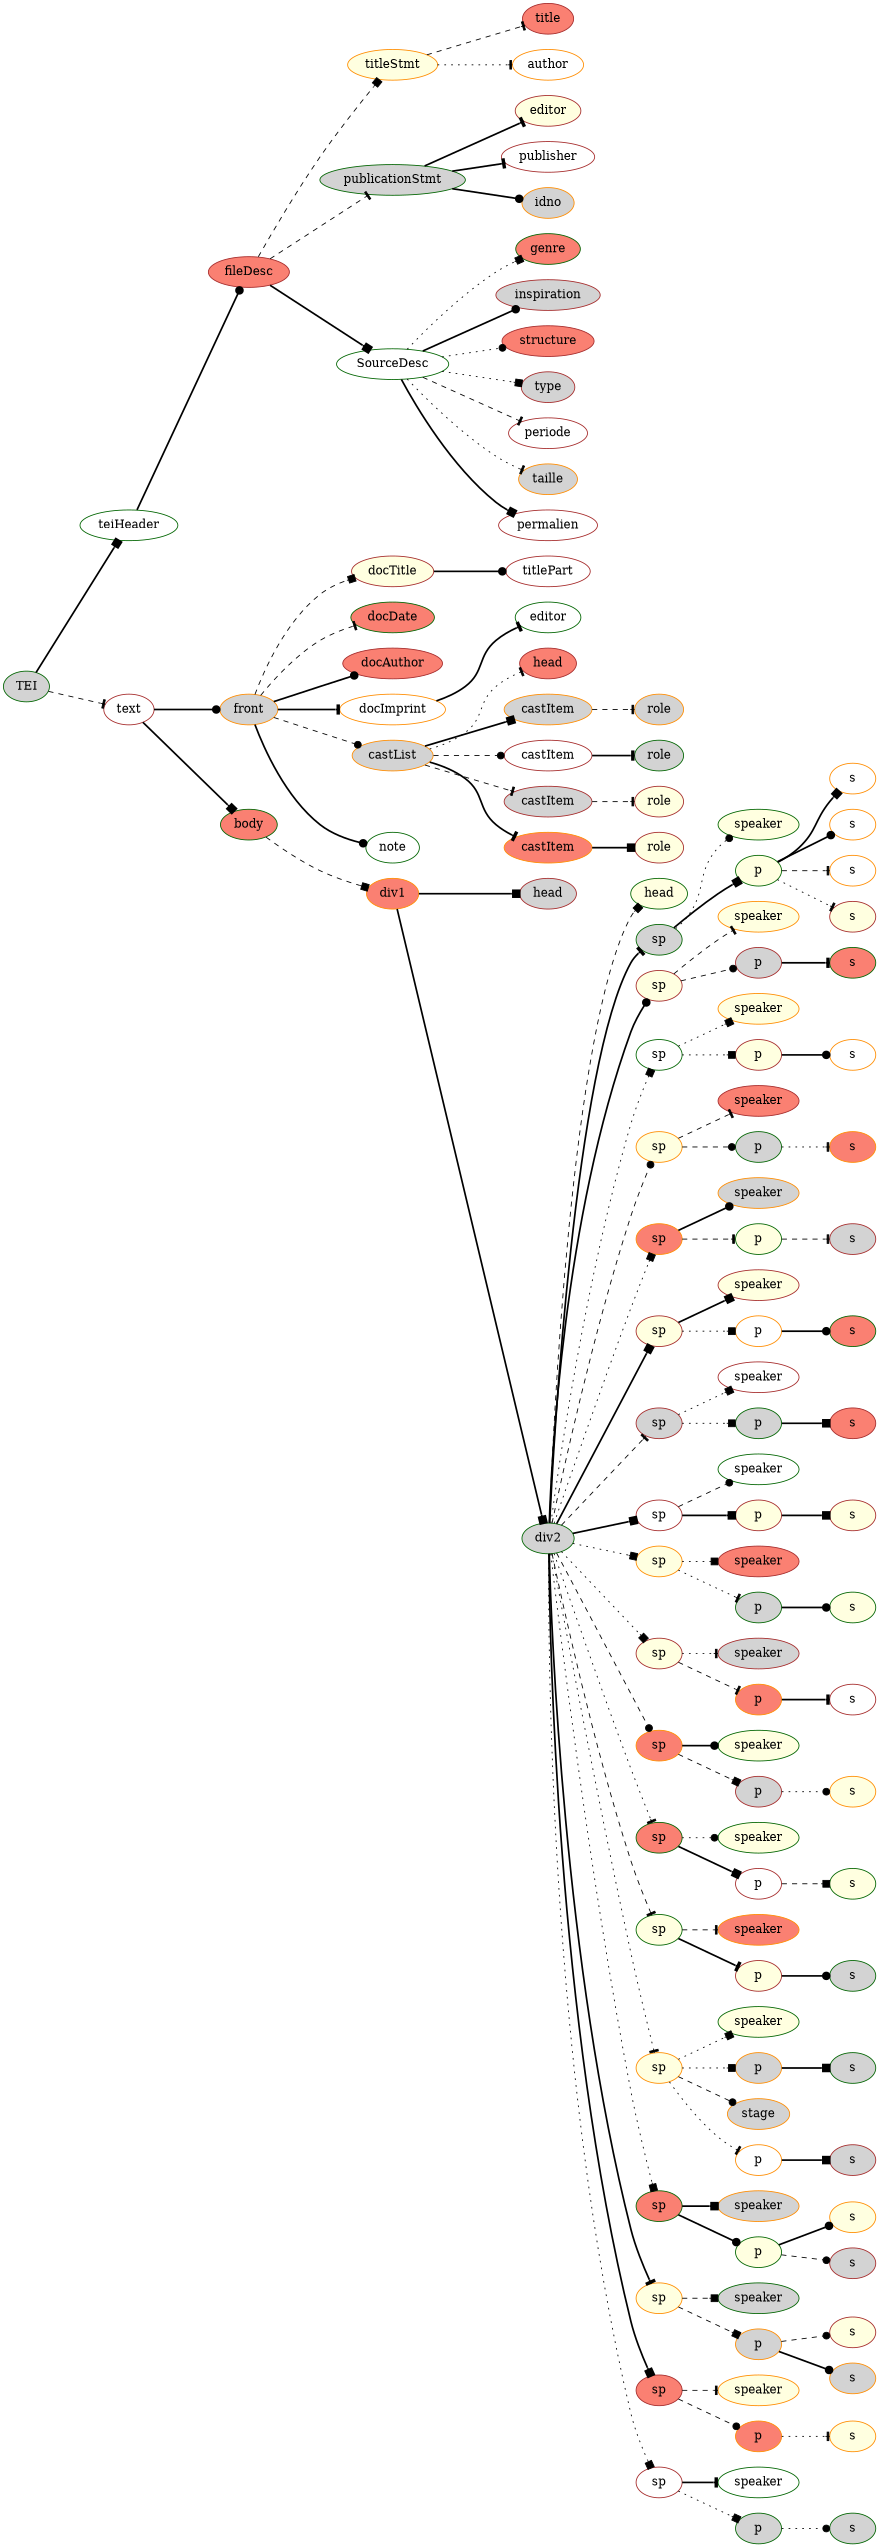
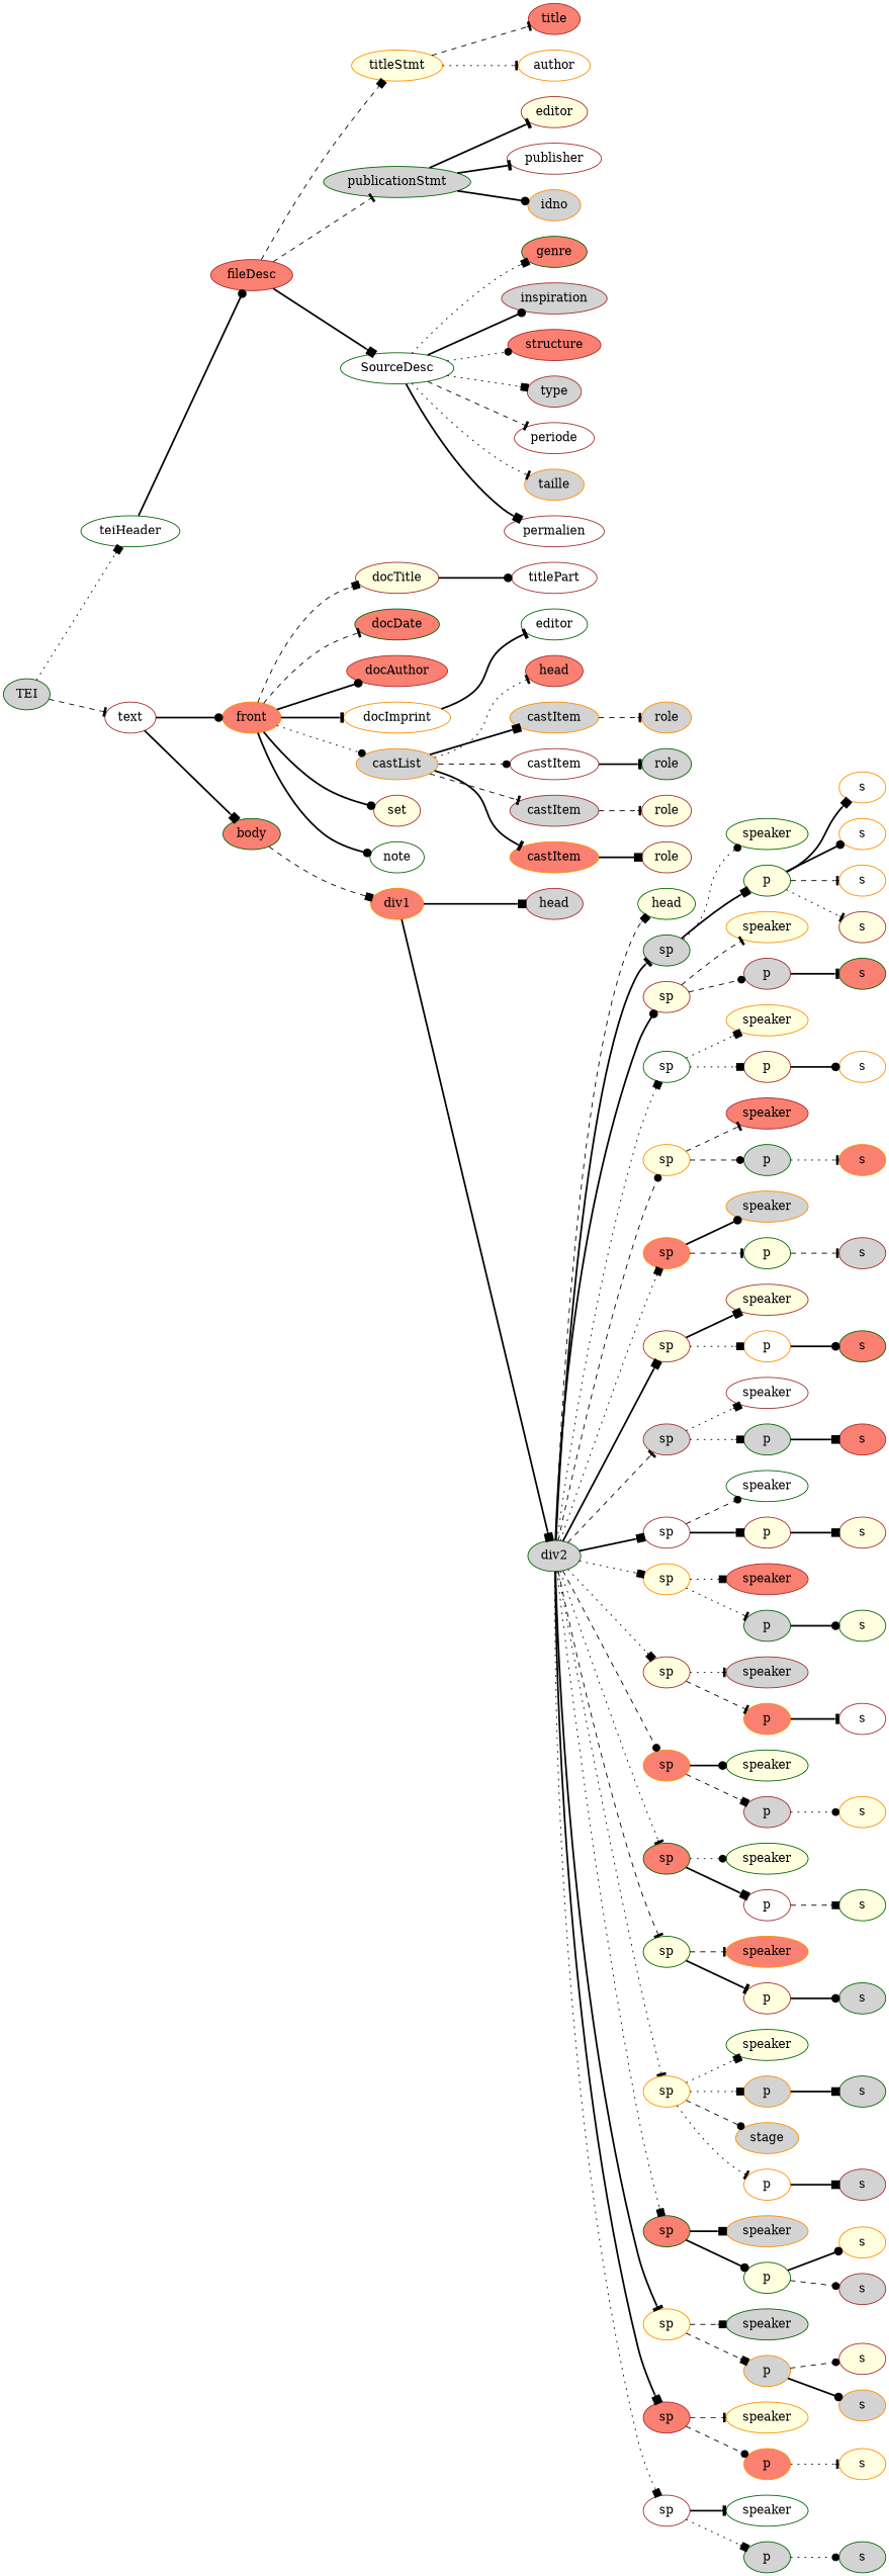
  digraph {
    rankdir=LR
    node [color=brown fillcolor=lightyellow style=filled]
    edge [arrowhead=box style=bold]
    n1 [color=darkgreen fillcolor=lightgrey label=TEI]
    n2 [color=darkgreen fillcolor=white label=teiHeader]
    n3 [fillcolor=white label=text]
    n4 [fillcolor=salmon label=fileDesc]
-   n5 [color=darkorange fillcolor=lightgrey label=front]
+   n5 [color=darkorange fillcolor=salmon label=front]
    n6 [color=darkgreen fillcolor=salmon label=body]
    n7 [color=darkorange label=titleStmt]
    n8 [color=darkgreen fillcolor=lightgrey label=publicationStmt]
    n9 [color=darkgreen fillcolor=white label=SourceDesc]
    n10 [fillcolor=salmon label=title]
    n11 [color=darkorange fillcolor=white label=author]
    n12 [label=editor]
    n13 [fillcolor=white label=publisher]
    n14 [color=darkorange fillcolor=lightgrey label=idno]
    n15 [color=darkgreen fillcolor=salmon label=genre]
    n16 [fillcolor=lightgrey label=inspiration]
    n17 [fillcolor=salmon label=structure]
    n18 [fillcolor=lightgrey label=type]
    n19 [fillcolor=white label=periode]
    n20 [color=darkorange fillcolor=lightgrey label=taille]
    n21 [fillcolor=white label=permalien]
    n22 [label=docTitle]
    n23 [color=darkgreen fillcolor=salmon label=docDate]
    n24 [fillcolor=salmon label=docAuthor]
    n25 [color=darkorange fillcolor=white label=docImprint]
    n26 [color=darkorange fillcolor=lightgrey label=castList]
+   n27 [label=set]
    n28 [color=darkgreen fillcolor=white label=note]
    n29 [color=darkorange fillcolor=salmon label=div1]
    n30 [fillcolor=white label=titlePart]
    n31 [color=darkgreen fillcolor=white label=editor]
    n32 [fillcolor=salmon label=head]
    n33 [color=darkorange fillcolor=lightgrey label=castItem]
    n34 [fillcolor=white label=castItem]
    n35 [fillcolor=lightgrey label=castItem]
    n36 [color=darkorange fillcolor=salmon label=castItem]
    n37 [color=darkorange fillcolor=lightgrey label=role]
    n38 [color=darkgreen fillcolor=lightgrey label=role]
    n39 [label=role]
    n40 [label=role]
    n41 [fillcolor=lightgrey label=head]
    n42 [color=darkgreen fillcolor=lightgrey label=div2]
    n43 [color=darkgreen label=head]
    n44 [color=darkgreen fillcolor=lightgrey label=sp]
    n45 [label=sp]
    n46 [color=darkgreen fillcolor=white label=sp]
    n47 [color=darkorange label=sp]
    n48 [color=darkorange fillcolor=salmon label=sp]
    n49 [label=sp]
    n50 [fillcolor=lightgrey label=sp]
    n51 [fillcolor=white label=sp]
    n52 [color=darkorange label=sp]
    n53 [label=sp]
    n54 [color=darkorange fillcolor=salmon label=sp]
    n55 [color=darkgreen fillcolor=salmon label=sp]
    n56 [color=darkgreen label=sp]
    n57 [color=darkorange label=sp]
    n58 [color=darkgreen fillcolor=salmon label=sp]
    n59 [color=darkorange label=sp]
    n60 [fillcolor=salmon label=sp]
    n61 [fillcolor=white label=sp]
    n62 [color=darkgreen label=speaker]
    n63 [color=darkgreen label=p]
    n64 [color=darkorange label=speaker]
    n65 [fillcolor=lightgrey label=p]
    n66 [color=darkorange label=speaker]
    n67 [label=p]
    n68 [fillcolor=salmon label=speaker]
    n69 [color=darkgreen fillcolor=lightgrey label=p]
    n70 [color=darkorange fillcolor=lightgrey label=speaker]
    n71 [color=darkgreen label=p]
    n72 [label=speaker]
    n73 [color=darkorange fillcolor=white label=p]
    n74 [fillcolor=white label=speaker]
    n75 [color=darkgreen fillcolor=lightgrey label=p]
    n76 [color=darkgreen fillcolor=white label=speaker]
    n77 [label=p]
    n78 [fillcolor=salmon label=speaker]
    n79 [color=darkgreen fillcolor=lightgrey label=p]
    n80 [fillcolor=lightgrey label=speaker]
    n81 [color=darkorange fillcolor=salmon label=p]
    n82 [color=darkgreen label=speaker]
    n83 [fillcolor=lightgrey label=p]
    n84 [color=darkgreen label=speaker]
    n85 [fillcolor=white label=p]
    n86 [color=darkorange fillcolor=salmon label=speaker]
    n87 [label=p]
    n88 [color=darkgreen label=speaker]
    n89 [color=darkorange fillcolor=lightgrey label=p]
    n90 [color=darkorange fillcolor=lightgrey label=stage]
    n91 [color=darkorange fillcolor=white label=p]
    n92 [color=darkorange fillcolor=lightgrey label=speaker]
    n93 [color=darkgreen label=p]
    n94 [color=darkgreen fillcolor=lightgrey label=speaker]
    n95 [color=darkorange fillcolor=lightgrey label=p]
    n96 [color=darkorange label=speaker]
    n97 [color=darkorange fillcolor=salmon label=p]
    n98 [color=darkgreen fillcolor=white label=speaker]
    n99 [color=darkgreen fillcolor=lightgrey label=p]
    n100 [color=darkorange fillcolor=white label=s]
    n101 [color=darkorange fillcolor=white label=s]
    n102 [color=darkorange fillcolor=white label=s]
    n103 [label=s]
    n104 [color=darkgreen fillcolor=salmon label=s]
    n105 [color=darkorange fillcolor=white label=s]
    n106 [color=darkorange fillcolor=salmon label=s]
    n107 [fillcolor=lightgrey label=s]
    n108 [color=darkgreen fillcolor=salmon label=s]
    n109 [fillcolor=salmon label=s]
    n110 [label=s]
    n111 [color=darkgreen label=s]
    n112 [fillcolor=white label=s]
    n113 [color=darkorange label=s]
    n114 [color=darkgreen label=s]
    n115 [color=darkgreen fillcolor=lightgrey label=s]
    n116 [color=darkgreen fillcolor=lightgrey label=s]
    n117 [fillcolor=lightgrey label=s]
    n118 [color=darkorange label=s]
    n119 [fillcolor=lightgrey label=s]
    n120 [label=s]
    n121 [color=darkorange fillcolor=lightgrey label=s]
    n122 [color=darkorange label=s]
    n123 [color=darkgreen fillcolor=lightgrey label=s]
-   n1 -> n2
+   n1 -> n2 [style=dotted]
    n1 -> n3 [arrowhead=tee style=dashed]
    n2 -> n4 [arrowhead=dot]
    n3 -> n5 [arrowhead=dot]
    n3 -> n6
    n4 -> n7 [style=dashed]
    n4 -> n8 [arrowhead=tee style=dashed]
    n4 -> n9
    n5 -> n22 [style=dashed]
    n5 -> n23 [arrowhead=tee style=dashed]
    n5 -> n24 [arrowhead=dot]
    n5 -> n25 [arrowhead=tee]
-   n5 -> n26 [arrowhead=dot style=dashed]
+   n5 -> n26 [arrowhead=dot style=dotted]
+   n5 -> n27 [arrowhead=dot]
    n5 -> n28 [arrowhead=dot]
    n6 -> n29 [style=dashed]
    n7 -> n10 [arrowhead=tee style=dashed]
    n7 -> n11 [arrowhead=tee style=dotted]
    n8 -> n12 [arrowhead=tee]
    n8 -> n13 [arrowhead=tee]
    n8 -> n14 [arrowhead=dot]
    n9 -> n15 [style=dotted]
    n9 -> n16 [arrowhead=dot]
    n9 -> n17 [arrowhead=dot style=dotted]
    n9 -> n18 [style=dotted]
    n9 -> n19 [arrowhead=tee style=dashed]
    n9 -> n20 [arrowhead=tee style=dotted]
    n9 -> n21
    n22 -> n30 [arrowhead=dot]
    n25 -> n31 [arrowhead=tee]
    n26 -> n32 [arrowhead=tee style=dotted]
    n26 -> n33
    n26 -> n34 [arrowhead=dot style=dashed]
    n26 -> n35 [arrowhead=tee style=dashed]
    n26 -> n36 [arrowhead=tee]
    n29 -> n41
    n29 -> n42
    n33 -> n37 [arrowhead=tee style=dashed]
    n34 -> n38 [arrowhead=tee]
    n35 -> n39 [arrowhead=tee style=dashed]
    n36 -> n40
    n42 -> n43 [style=dashed]
    n42 -> n44 [arrowhead=tee]
    n42 -> n45 [arrowhead=dot]
    n42 -> n46 [style=dotted]
    n42 -> n47 [arrowhead=dot style=dashed]
    n42 -> n48 [style=dotted]
    n42 -> n49
    n42 -> n50 [arrowhead=tee style=dashed]
    n42 -> n51
    n42 -> n52 [style=dotted]
    n42 -> n53 [style=dotted]
    n42 -> n54 [arrowhead=dot style=dashed]
    n42 -> n55 [arrowhead=tee style=dotted]
    n42 -> n56 [arrowhead=tee style=dashed]
    n42 -> n57 [arrowhead=tee style=dotted]
    n42 -> n58 [style=dotted]
    n42 -> n59 [arrowhead=tee]
    n42 -> n60
    n42 -> n61 [style=dotted]
    n44 -> n62 [arrowhead=dot style=dotted]
    n44 -> n63
    n45 -> n64 [arrowhead=tee style=dashed]
    n45 -> n65 [arrowhead=dot style=dashed]
    n46 -> n66 [style=dotted]
    n46 -> n67 [style=dotted]
    n47 -> n68 [arrowhead=tee style=dashed]
    n47 -> n69 [arrowhead=dot style=dashed]
    n48 -> n70 [arrowhead=dot]
    n48 -> n71 [arrowhead=tee style=dashed]
    n49 -> n72
    n49 -> n73 [style=dotted]
    n50 -> n74 [style=dotted]
    n50 -> n75 [style=dotted]
    n51 -> n76 [arrowhead=dot style=dashed]
    n51 -> n77
    n52 -> n78 [style=dotted]
    n52 -> n79 [arrowhead=tee style=dotted]
    n53 -> n80 [arrowhead=tee style=dotted]
    n53 -> n81 [arrowhead=tee style=dashed]
    n54 -> n82 [arrowhead=dot]
    n54 -> n83 [style=dashed]
    n55 -> n84 [arrowhead=dot style=dotted]
    n55 -> n85
    n56 -> n86 [arrowhead=tee style=dashed]
    n56 -> n87 [arrowhead=tee]
    n57 -> n88 [style=dotted]
    n57 -> n89 [style=dotted]
    n57 -> n90 [arrowhead=dot style=dashed]
    n57 -> n91 [arrowhead=tee style=dotted]
    n58 -> n92
    n58 -> n93 [arrowhead=dot]
    n59 -> n94 [style=dashed]
    n59 -> n95 [style=dashed]
    n60 -> n96 [arrowhead=tee style=dashed]
    n60 -> n97 [arrowhead=dot style=dashed]
    n61 -> n98 [arrowhead=tee]
    n61 -> n99 [style=dotted]
    n63 -> n100
    n63 -> n101 [arrowhead=dot]
    n63 -> n102 [arrowhead=tee style=dashed]
    n63 -> n103 [arrowhead=tee style=dotted]
    n65 -> n104 [arrowhead=tee]
    n67 -> n105 [arrowhead=dot]
    n69 -> n106 [arrowhead=tee style=dotted]
    n71 -> n107 [arrowhead=tee style=dashed]
    n73 -> n108 [arrowhead=dot]
    n75 -> n109
    n77 -> n110
    n79 -> n111 [arrowhead=dot]
    n81 -> n112 [arrowhead=tee]
    n83 -> n113 [arrowhead=dot style=dotted]
    n85 -> n114 [style=dashed]
    n87 -> n115 [arrowhead=dot]
    n89 -> n116
    n91 -> n117
    n93 -> n118 [arrowhead=dot]
    n93 -> n119 [arrowhead=dot style=dashed]
    n95 -> n120 [arrowhead=dot style=dashed]
    n95 -> n121 [arrowhead=dot]
    n97 -> n122 [arrowhead=tee style=dotted]
    n99 -> n123 [arrowhead=dot style=dotted]
  }
